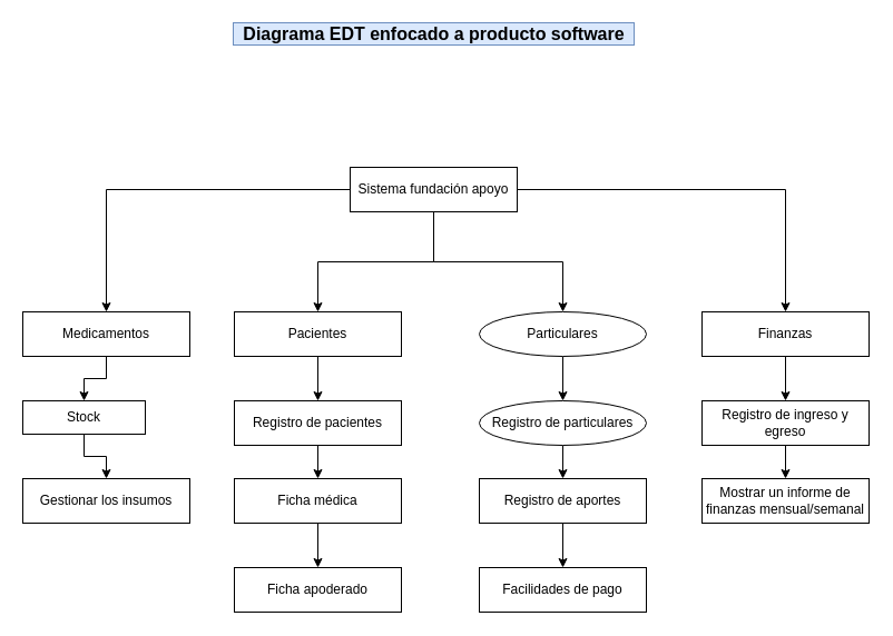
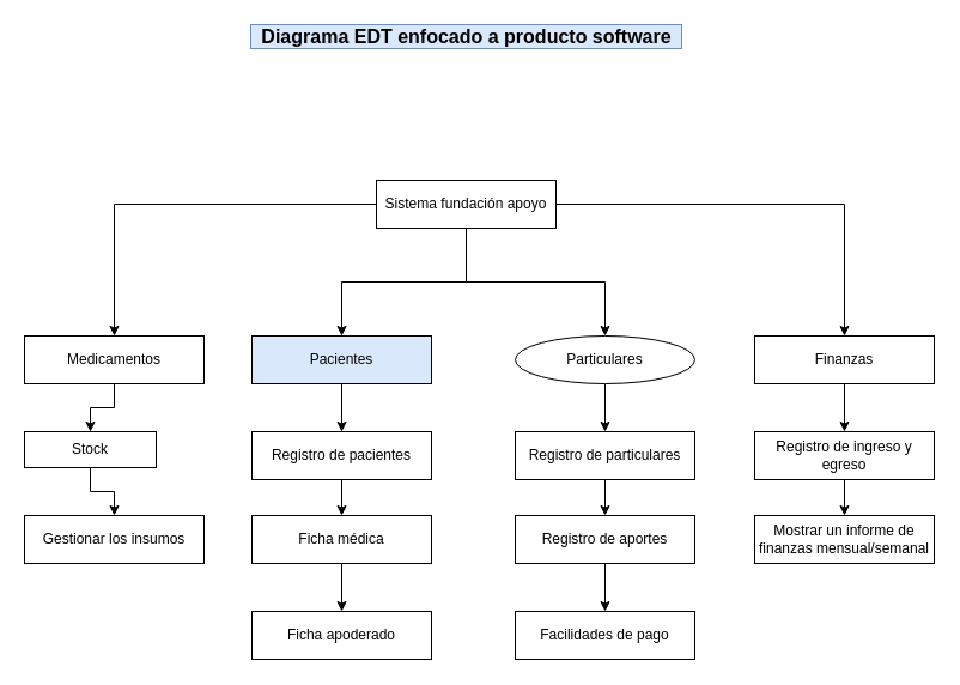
  <mxCell id="0" />
  <mxCell id="1" parent="0" />
  <mxCell id="2" style="edgeStyle=orthogonalEdgeStyle;rounded=0;orthogonalLoop=1;jettySize=auto;html=1;exitX=0;exitY=0.5;exitDx=0;exitDy=0;" edge="1" parent="1" source="6" target="10"><mxGeometry relative="1" as="geometry" /></mxCell>
  <mxCell id="3" value="" style="edgeStyle=orthogonalEdgeStyle;rounded=0;orthogonalLoop=1;jettySize=auto;html=1;" edge="1" parent="1" source="6" target="12"><mxGeometry relative="1" as="geometry" /></mxCell>
  <mxCell id="4" style="edgeStyle=orthogonalEdgeStyle;rounded=0;orthogonalLoop=1;jettySize=auto;html=1;entryX=0.5;entryY=0;entryDx=0;entryDy=0;" edge="1" parent="1" source="6" target="19"><mxGeometry relative="1" as="geometry" /></mxCell>
  <mxCell id="5" style="edgeStyle=orthogonalEdgeStyle;rounded=0;orthogonalLoop=1;jettySize=auto;html=1;entryX=0.5;entryY=0;entryDx=0;entryDy=0;fontSize=16;" edge="1" parent="1" source="6" target="21"><mxGeometry relative="1" as="geometry" /></mxCell>
  <mxCell id="6" value="Sistema fundación apoyo" style="rounded=0;whiteSpace=wrap;html=1;" vertex="1" parent="1"><mxGeometry x="314" width="150" height="40" as="geometry" y="150" /></mxCell>
  <mxCell id="7" value="" style="edgeStyle=orthogonalEdgeStyle;rounded=0;orthogonalLoop=1;jettySize=auto;html=1;" edge="1" parent="1" source="8" target="17"><mxGeometry relative="1" as="geometry" /></mxCell>
  <mxCell id="8" value="Registro de pacientes" style="rounded=0;whiteSpace=wrap;html=1;" vertex="1" parent="1"><mxGeometry x="210" y="360" width="150" height="40" as="geometry" /></mxCell>
  <mxCell id="9" value="" style="edgeStyle=orthogonalEdgeStyle;rounded=0;orthogonalLoop=1;jettySize=auto;html=1;" edge="1" parent="1" source="10" target="14"><mxGeometry relative="1" as="geometry" /></mxCell>
  <mxCell id="10" value="Medicamentos" style="rounded=0;whiteSpace=wrap;html=1;" vertex="1" parent="1"><mxGeometry x="20" y="280" width="150" height="40" as="geometry" /></mxCell>
  <mxCell id="11" value="" style="edgeStyle=orthogonalEdgeStyle;rounded=0;orthogonalLoop=1;jettySize=auto;html=1;" edge="1" parent="1" source="12" target="8"><mxGeometry relative="1" as="geometry" /></mxCell>
- <mxCell id="12" value="Pacientes" style="rounded=0;whiteSpace=wrap;html=1;" vertex="1" parent="1"><mxGeometry x="210" y="280" width="150" height="40" as="geometry" /></mxCell>
+ <mxCell id="12" value="Pacientes" style="rounded=0;whiteSpace=wrap;html=1;fillColor=#dae8fc;" vertex="1" parent="1"><mxGeometry x="210" y="280" width="150" height="40" as="geometry" /></mxCell>
  <mxCell id="13" value="" style="edgeStyle=orthogonalEdgeStyle;rounded=0;orthogonalLoop=1;jettySize=auto;html=1;" edge="1" parent="1" source="14" target="30"><mxGeometry relative="1" as="geometry" /></mxCell>
  <mxCell id="14" value="Stock" style="rounded=0;whiteSpace=wrap;html=1;" vertex="1" parent="1"><mxGeometry x="20" y="360" width="110" height="30" as="geometry" /></mxCell>
  <mxCell id="15" value="Ficha apoderado" style="rounded=0;whiteSpace=wrap;html=1;" vertex="1" parent="1"><mxGeometry x="210" y="510" width="150" height="40" as="geometry" /></mxCell>
  <mxCell id="16" value="" style="edgeStyle=orthogonalEdgeStyle;rounded=0;orthogonalLoop=1;jettySize=auto;html=1;" edge="1" parent="1" source="17" target="15"><mxGeometry relative="1" as="geometry" /></mxCell>
  <mxCell id="17" value="Ficha médica" style="rounded=0;whiteSpace=wrap;html=1;" vertex="1" parent="1"><mxGeometry x="210" y="430" width="150" height="40" as="geometry" /></mxCell>
  <mxCell id="18" style="edgeStyle=orthogonalEdgeStyle;rounded=0;orthogonalLoop=1;jettySize=auto;html=1;entryX=0.5;entryY=0;entryDx=0;entryDy=0;" edge="1" parent="1" source="19" target="28"><mxGeometry relative="1" as="geometry" /></mxCell>
  <mxCell id="19" value="Finanzas" style="rounded=0;whiteSpace=wrap;html=1;" vertex="1" parent="1"><mxGeometry x="630" y="280" width="150" height="40" as="geometry" /></mxCell>
  <mxCell id="20" value="" style="edgeStyle=orthogonalEdgeStyle;rounded=0;orthogonalLoop=1;jettySize=auto;html=1;" edge="1" parent="1" source="21" target="23"><mxGeometry relative="1" as="geometry" /></mxCell>
  <mxCell id="21" value="Particulares" style="ellipse;whiteSpace=wrap;html=1;" vertex="1" parent="1"><mxGeometry x="430" y="280" width="150" height="40" as="geometry" /></mxCell>
  <mxCell id="22" value="" style="edgeStyle=orthogonalEdgeStyle;rounded=0;orthogonalLoop=1;jettySize=auto;html=1;" edge="1" parent="1" source="23" target="25"><mxGeometry relative="1" as="geometry" /></mxCell>
- <mxCell id="23" value="Registro de particulares" style="ellipse;whiteSpace=wrap;html=1;" vertex="1" parent="1"><mxGeometry x="430" y="360" width="150" height="40" as="geometry" /></mxCell>
+ <mxCell id="23" value="Registro de particulares" style="rounded=0;whiteSpace=wrap;html=1;" vertex="1" parent="1"><mxGeometry x="430" y="360" width="150" height="40" as="geometry" /></mxCell>
  <mxCell id="24" value="" style="edgeStyle=orthogonalEdgeStyle;rounded=0;orthogonalLoop=1;jettySize=auto;html=1;" edge="1" parent="1" source="25" target="26"><mxGeometry relative="1" as="geometry" /></mxCell>
  <mxCell id="25" value="Registro de aportes" style="rounded=0;whiteSpace=wrap;html=1;" vertex="1" parent="1"><mxGeometry x="430" y="430" width="150" height="40" as="geometry" /></mxCell>
  <mxCell id="26" value="Facilidades de pago" style="rounded=0;whiteSpace=wrap;html=1;" vertex="1" parent="1"><mxGeometry x="430" y="510" width="150" height="40" as="geometry" /></mxCell>
  <mxCell id="27" value="" style="edgeStyle=orthogonalEdgeStyle;rounded=0;orthogonalLoop=1;jettySize=auto;html=1;" edge="1" parent="1" source="28" target="29"><mxGeometry relative="1" as="geometry" /></mxCell>
  <mxCell id="28" value="Registro de ingreso y egreso" style="rounded=0;whiteSpace=wrap;html=1;" vertex="1" parent="1"><mxGeometry x="630" y="360" width="150" height="40" as="geometry" /></mxCell>
  <mxCell id="29" value="Mostrar un informe de finanzas mensual/semanal" style="rounded=0;whiteSpace=wrap;html=1;" vertex="1" parent="1"><mxGeometry x="630" y="430" width="150" height="40" as="geometry" /></mxCell>
  <mxCell id="30" value="Gestionar los insumos" style="rounded=0;whiteSpace=wrap;html=1;" vertex="1" parent="1"><mxGeometry x="20" y="430" width="150" height="40" as="geometry" /></mxCell>
  <mxCell id="31" value="Diagrama EDT enfocado a producto software" style="text;html=1;resizable=0;autosize=1;align=center;verticalAlign=middle;points=[];fillColor=#dae8fc;strokeColor=#6c8ebf;rounded=0;fontStyle=1;fontSize=16;" vertex="1" parent="1"><mxGeometry x="209" y="20" width="360" height="20" as="geometry" /></mxCell>
